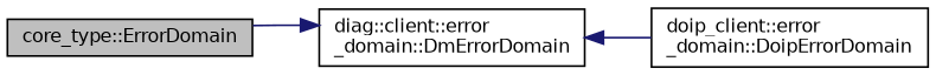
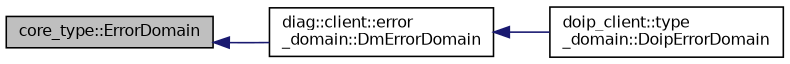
  digraph {
    rankdir=LR
    node [color=black fillcolor=white fontname=Helvetica fontsize=10 shape=record style=filled]
    edge [color=midnightblue dir=back fontname=Helvetica fontsize=10 labelfontname=Helvetica labelfontsize=10 style=solid]
    n1 [fillcolor=grey75 fontcolor=black height=0.2 label="core_type::ErrorDomain" width=0.4]
    n2 [height=0.2 label="diag::client::error\l_domain::DmErrorDomain" width=0.4]
-   n3 [height=0.2 label="doip_client::error\l_domain::DoipErrorDomain" width=0.4]
-   n2 -> n1
+   n3 [height=0.2 label="doip_client::type\l_domain::DoipErrorDomain" width=0.4]
+   n1 -> n2
    n2 -> n3
  }
